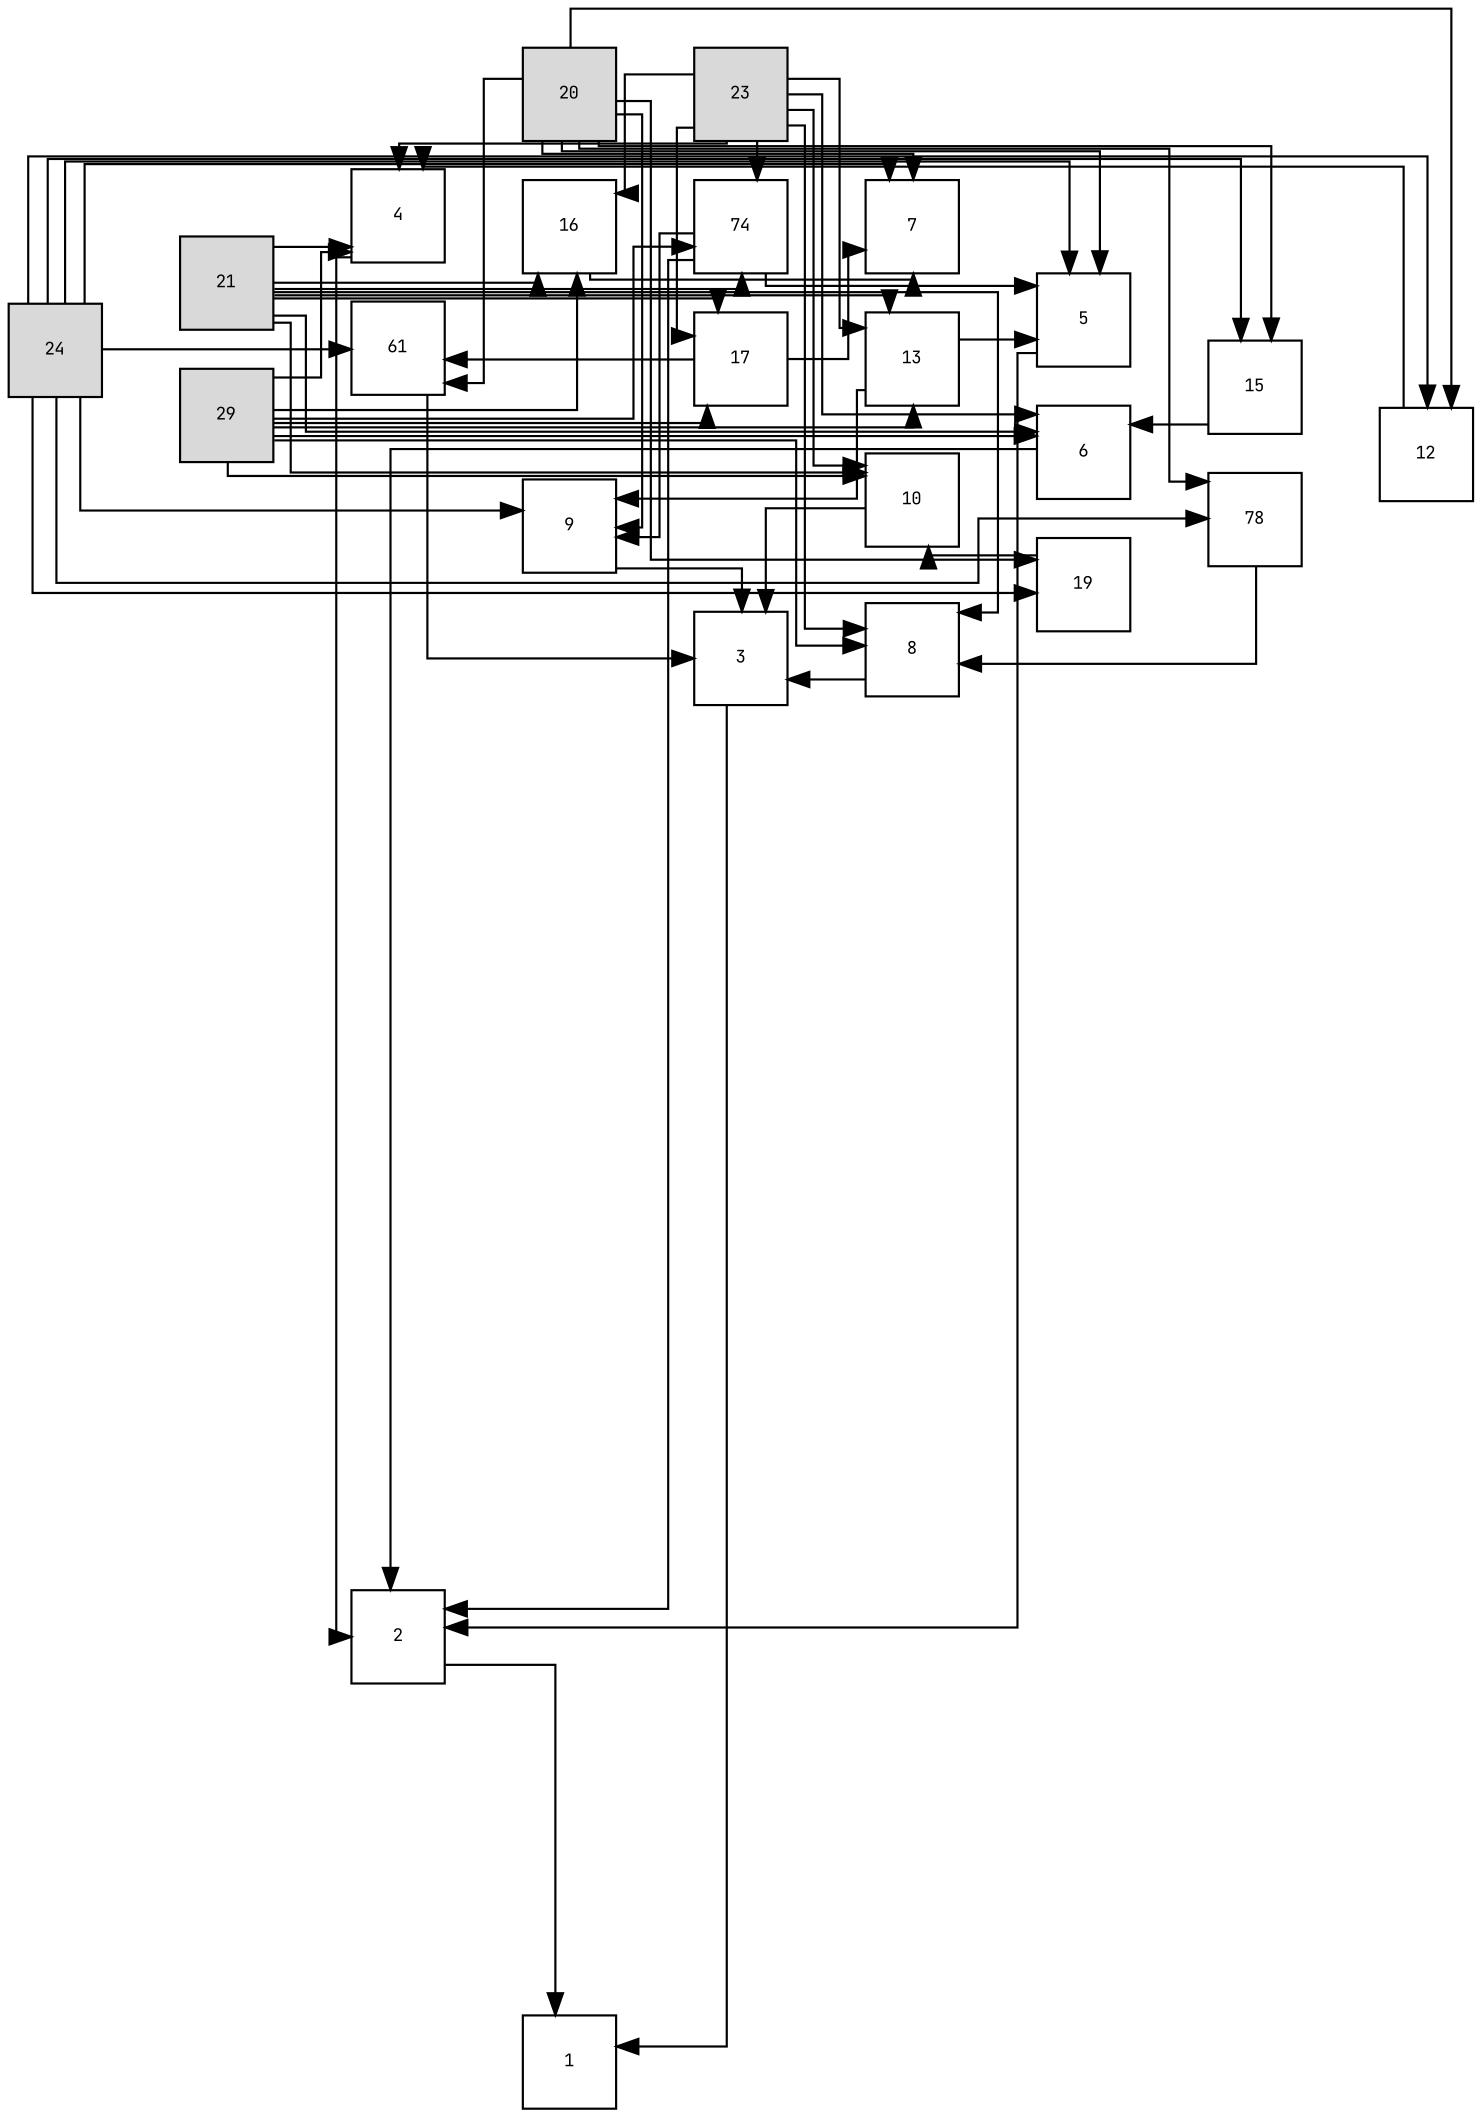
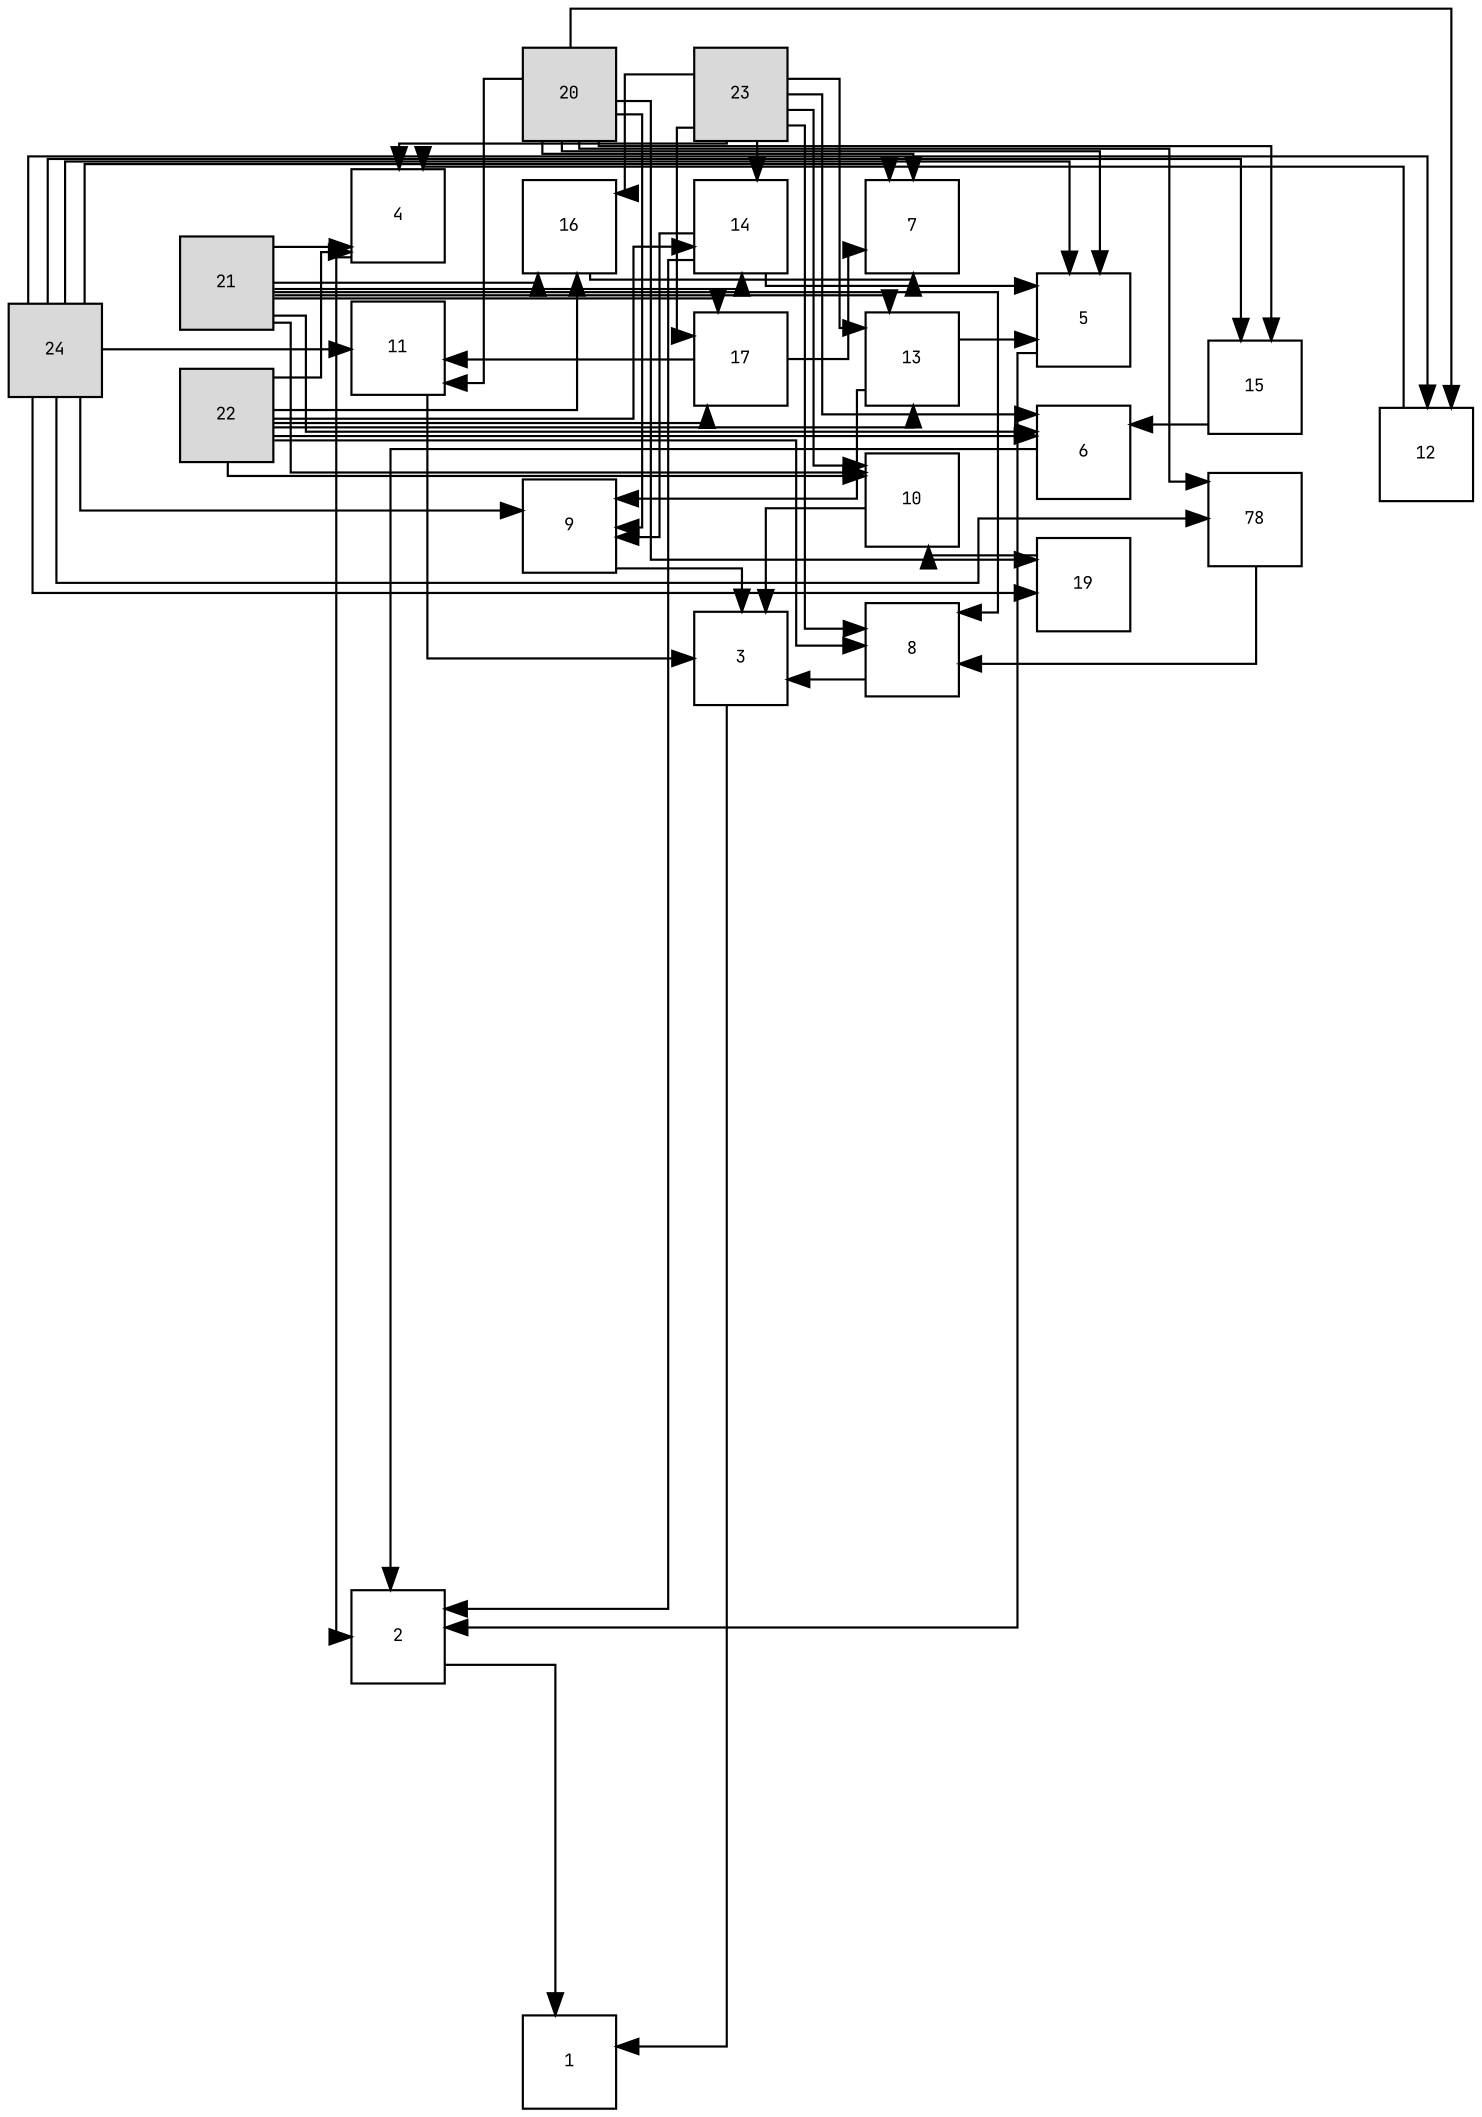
  digraph {
    fontname="JetBrains Mono"
    rank=same
    rankdir=LR
    splines=ortho
    node [fillcolor="#ffffff" fixedsize=true fontname="JetBrains Mono" fontsize=8 shape=square style=filled]
    edge [constraint=false fontname="JetBrains Mono" style=vis]
    n1 [fillcolor="#d9d9d9" label=24 width=0.6]
    n2 [fillcolor="#d9d9d9" label=21 width=0.6]
-   n3 [fillcolor="#d9d9d9" label=29 width=0.6]
-   n4 [label=61 width=0.6]
+   n3 [fillcolor="#d9d9d9" label=22 width=0.6]
+   n4 [label=11 width=0.6]
    n5 [label=7 width=0.6]
    n6 [label=9 width=0.6]
    n7 [label=5 width=0.6]
    n8 [label=15 width=0.6]
    n9 [label=19 width=0.6]
    n10 [label=78 width=0.6]
    n11 [label=12 width=0.6]
    n12 [label=4 width=0.6]
    n13 [label=16 width=0.6]
-   n14 [label=74 width=0.6]
+   n14 [label=14 width=0.6]
    n15 [label=17 width=0.6]
    n16 [label=13 width=0.6]
    n17 [label=10 width=0.6]
    n18 [label=6 width=0.6]
    n19 [label=8 width=0.6]
    n20 [label=2 width=0.6]
    n21 [label=3 width=0.6]
    n22 [fillcolor="#d9d9d9" label=20 width=0.6]
    n23 [fillcolor="#d9d9d9" label=23 width=0.6]
    n24 [label=1 width=0.6]
    n1 -> n2 [constraint=true style=invis]
    n1 -> n3 [constraint=true style=invis]
    n1 -> n4
    n1 -> n5
    n1 -> n6
    n1 -> n7
    n1 -> n8
    n1 -> n9
    n1 -> n10
    n1 -> n11
    n2 -> n4 [constraint=true style=invis]
    n2 -> n12
    n2 -> n12 [constraint=true style=invis]
    n2 -> n13
    n2 -> n14
    n2 -> n15
    n2 -> n16
    n2 -> n17
    n2 -> n18
    n2 -> n19
    n3 -> n4 [constraint=true style=invis]
    n3 -> n12
    n3 -> n13
    n3 -> n14
    n3 -> n15
    n3 -> n16
    n3 -> n17
    n3 -> n18
    n3 -> n19
    n3 -> n20 [constraint=true style=invis]
    n4 -> n6 [constraint=true style=invis]
    n4 -> n13 [constraint=true style=invis]
    n4 -> n21
    n5 -> n7 [constraint=true style=invis]
    n6 -> n15 [constraint=true style=invis]
    n6 -> n21
    n6 -> n21 [constraint=true style=invis]
    n7 -> n8 [constraint=true style=invis]
    n7 -> n20
    n8 -> n11 [constraint=true style=invis]
    n8 -> n18
    n9 -> n10 [constraint=true style=invis]
    n9 -> n17
    n10 -> n11 [constraint=true style=invis]
    n10 -> n19
    n11 -> n12
    n12 -> n13 [constraint=true style=invis]
    n12 -> n20
    n12 -> n22 [constraint=true style=invis]
    n13 -> n5
    n13 -> n14 [constraint=true style=invis]
    n13 -> n15 [constraint=true style=invis]
    n14 -> n5 [constraint=true style=invis]
    n14 -> n6
    n14 -> n7
    n14 -> n16 [constraint=true style=invis]
    n14 -> n20
    n15 -> n4
    n15 -> n5
    n15 -> n16 [constraint=true style=invis]
    n15 -> n17 [constraint=true style=invis]
    n16 -> n6
    n16 -> n7
    n16 -> n7 [constraint=true style=invis]
    n16 -> n18 [constraint=true style=invis]
    n17 -> n9 [constraint=true style=invis]
    n17 -> n18 [constraint=true style=invis]
    n17 -> n21
    n18 -> n8 [constraint=true style=invis]
    n18 -> n10 [constraint=true style=invis]
    n18 -> n20
    n19 -> n9 [constraint=true style=invis]
    n19 -> n21
    n20 -> n6 [constraint=true style=invis]
    n20 -> n24
    n20 -> n24 [constraint=true style=invis]
    n21 -> n17 [constraint=true style=invis]
    n21 -> n19 [constraint=true style=invis]
    n21 -> n24
    n22 -> n4
    n22 -> n5
    n22 -> n6
    n22 -> n7
    n22 -> n8
    n22 -> n9
    n22 -> n10
    n22 -> n11
    n22 -> n14 [constraint=true style=invis]
    n22 -> n23 [constraint=true style=invis]
    n23 -> n5 [constraint=true style=invis]
    n23 -> n12
    n23 -> n13
    n23 -> n14
    n23 -> n15
    n23 -> n16
    n23 -> n17
    n23 -> n18
    n23 -> n19
    n24 -> n21 [constraint=true style=invis]
  }
